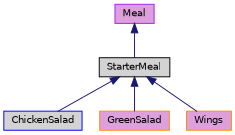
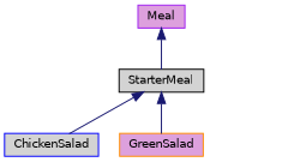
  digraph {
    fontname="DejaVu Sans"
    node [color=darkorange fillcolor=plum fontname="DejaVu Sans" fontsize=10 shape=record style=filled]
    edge [color=midnightblue dir=back fontname="DejaVu Sans" fontsize=10 labelfontname=Helvetica labelfontsize=10 style=solid]
    n1 [color=black fillcolor=lightgrey fontcolor=black height=0.2 label=StarterMeal width=0.4]
    n2 [color=blue fillcolor=lightgrey height=0.2 label=ChickenSalad width=0.4]
    n3 [height=0.2 label=GreenSalad width=0.4]
-   n4 [height=0.2 label=Wings width=0.4]
    n5 [color=purple height=0.2 label=Meal width=0.4]
    n1 -> n2
    n1 -> n3
-   n1 -> n4
    n5 -> n1
  }
